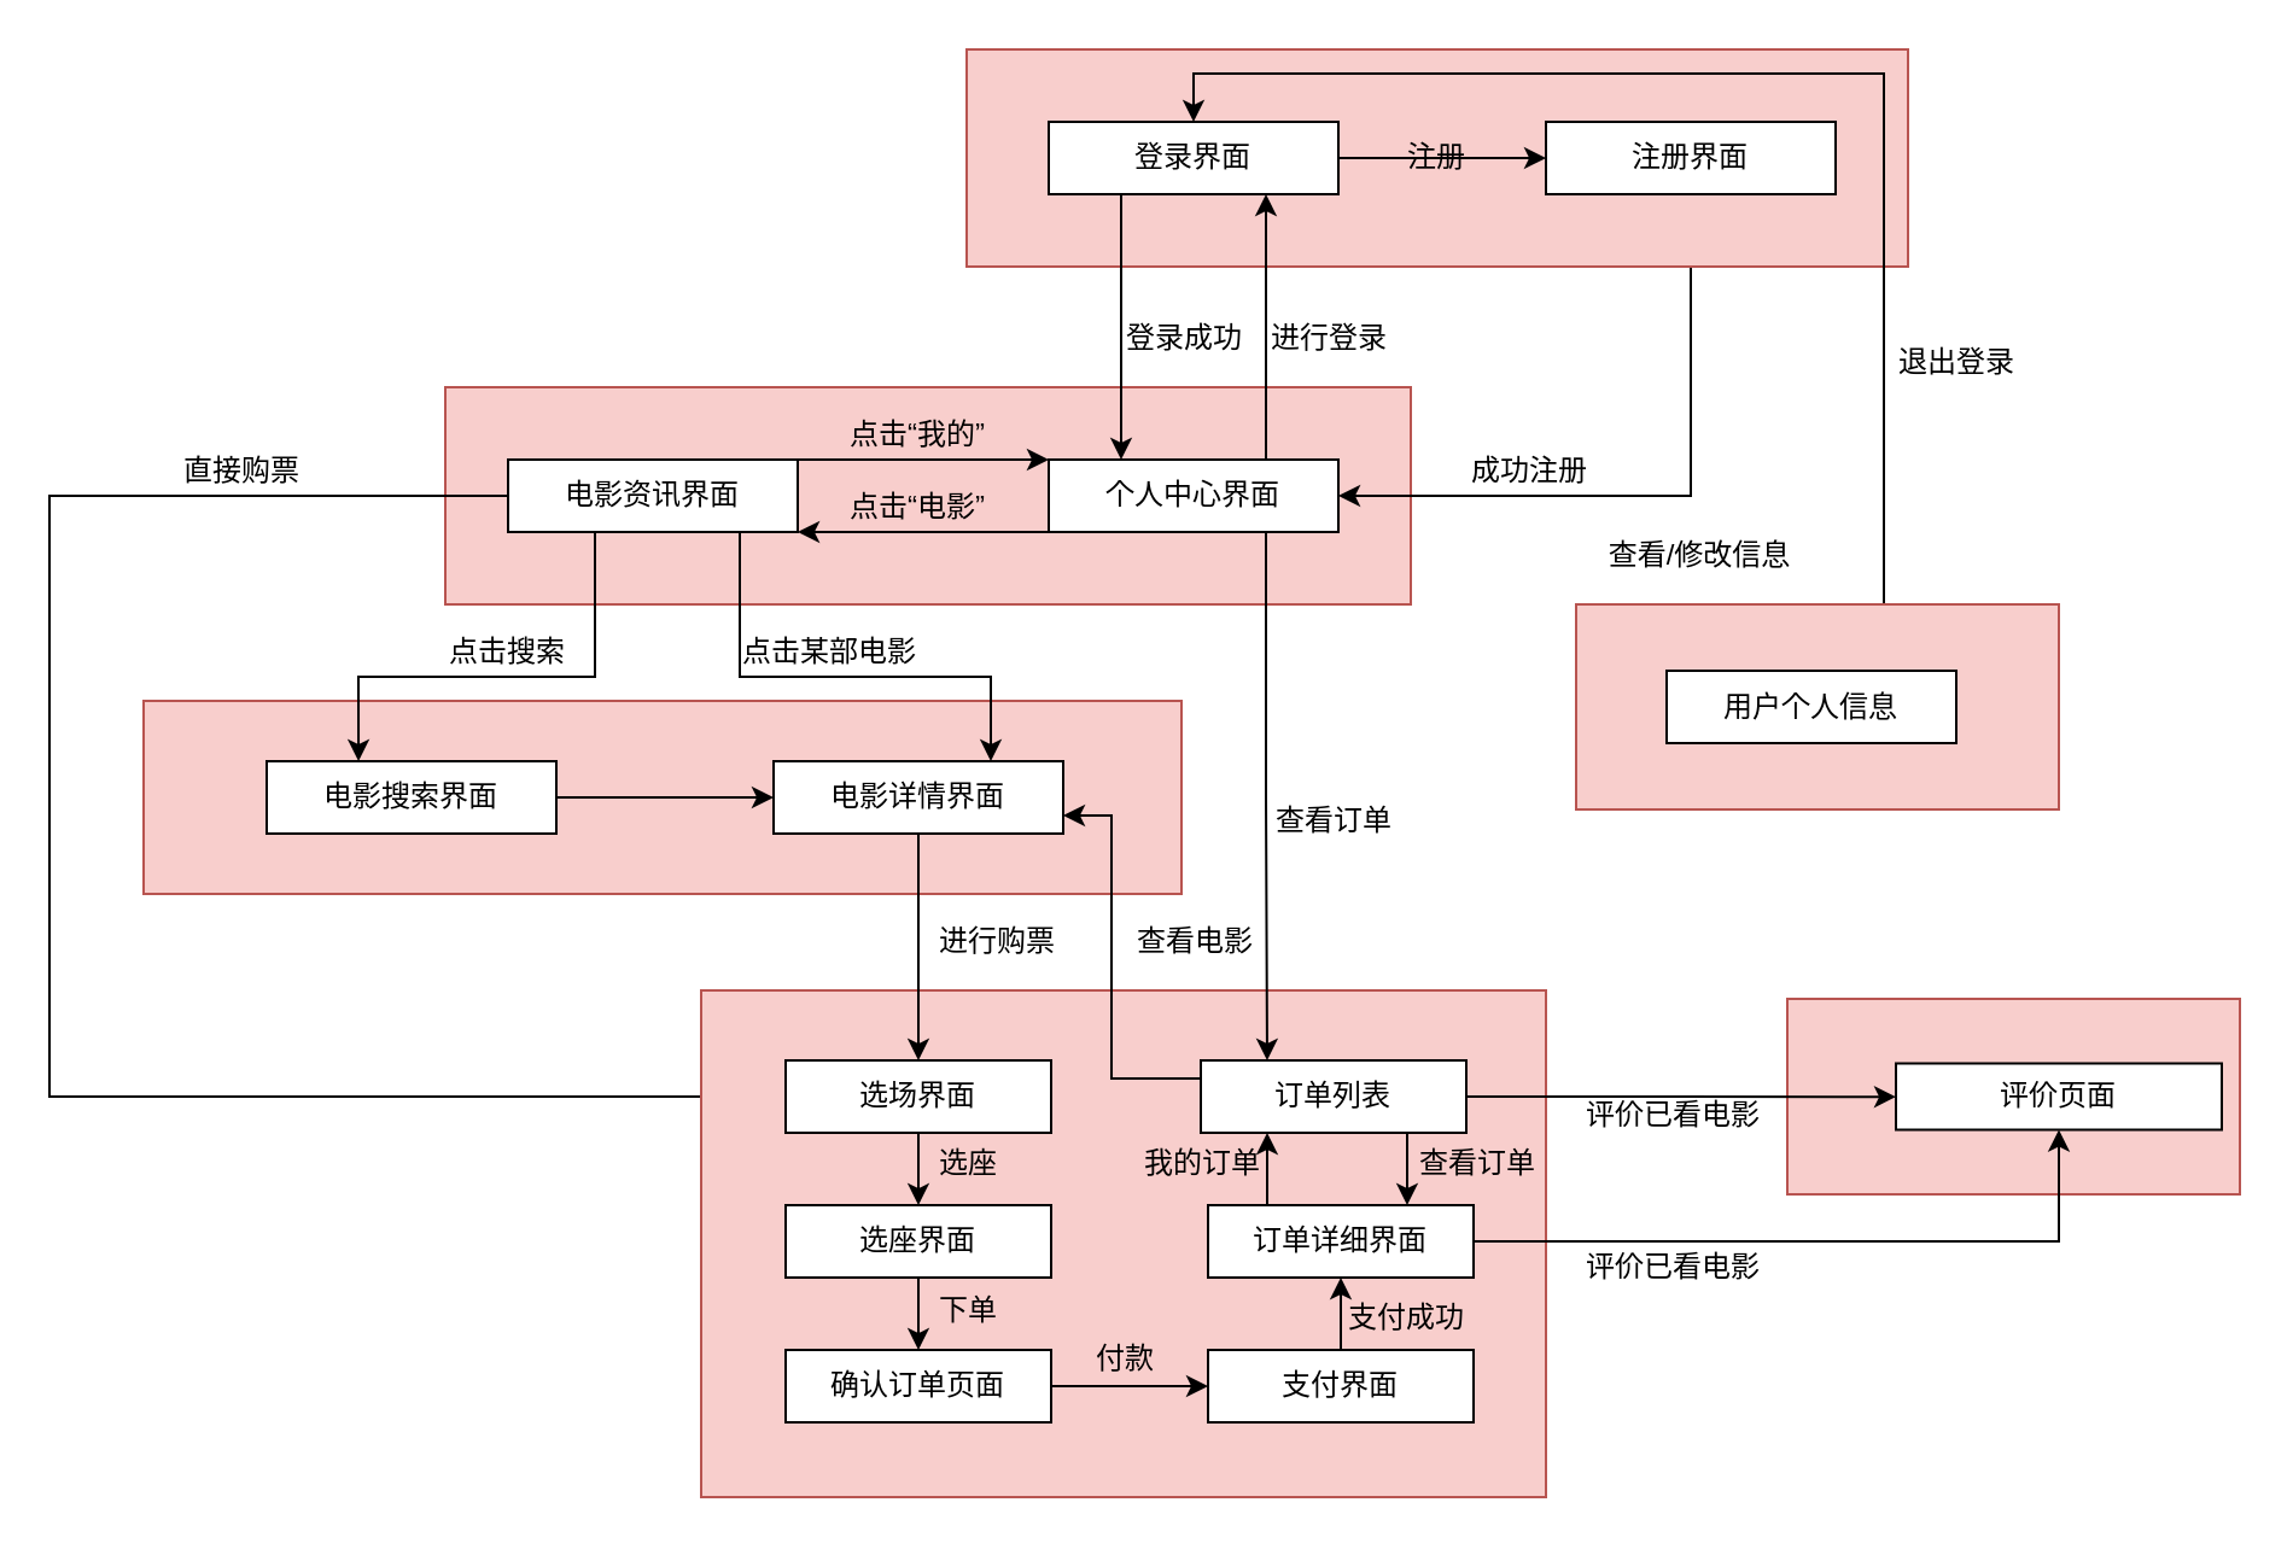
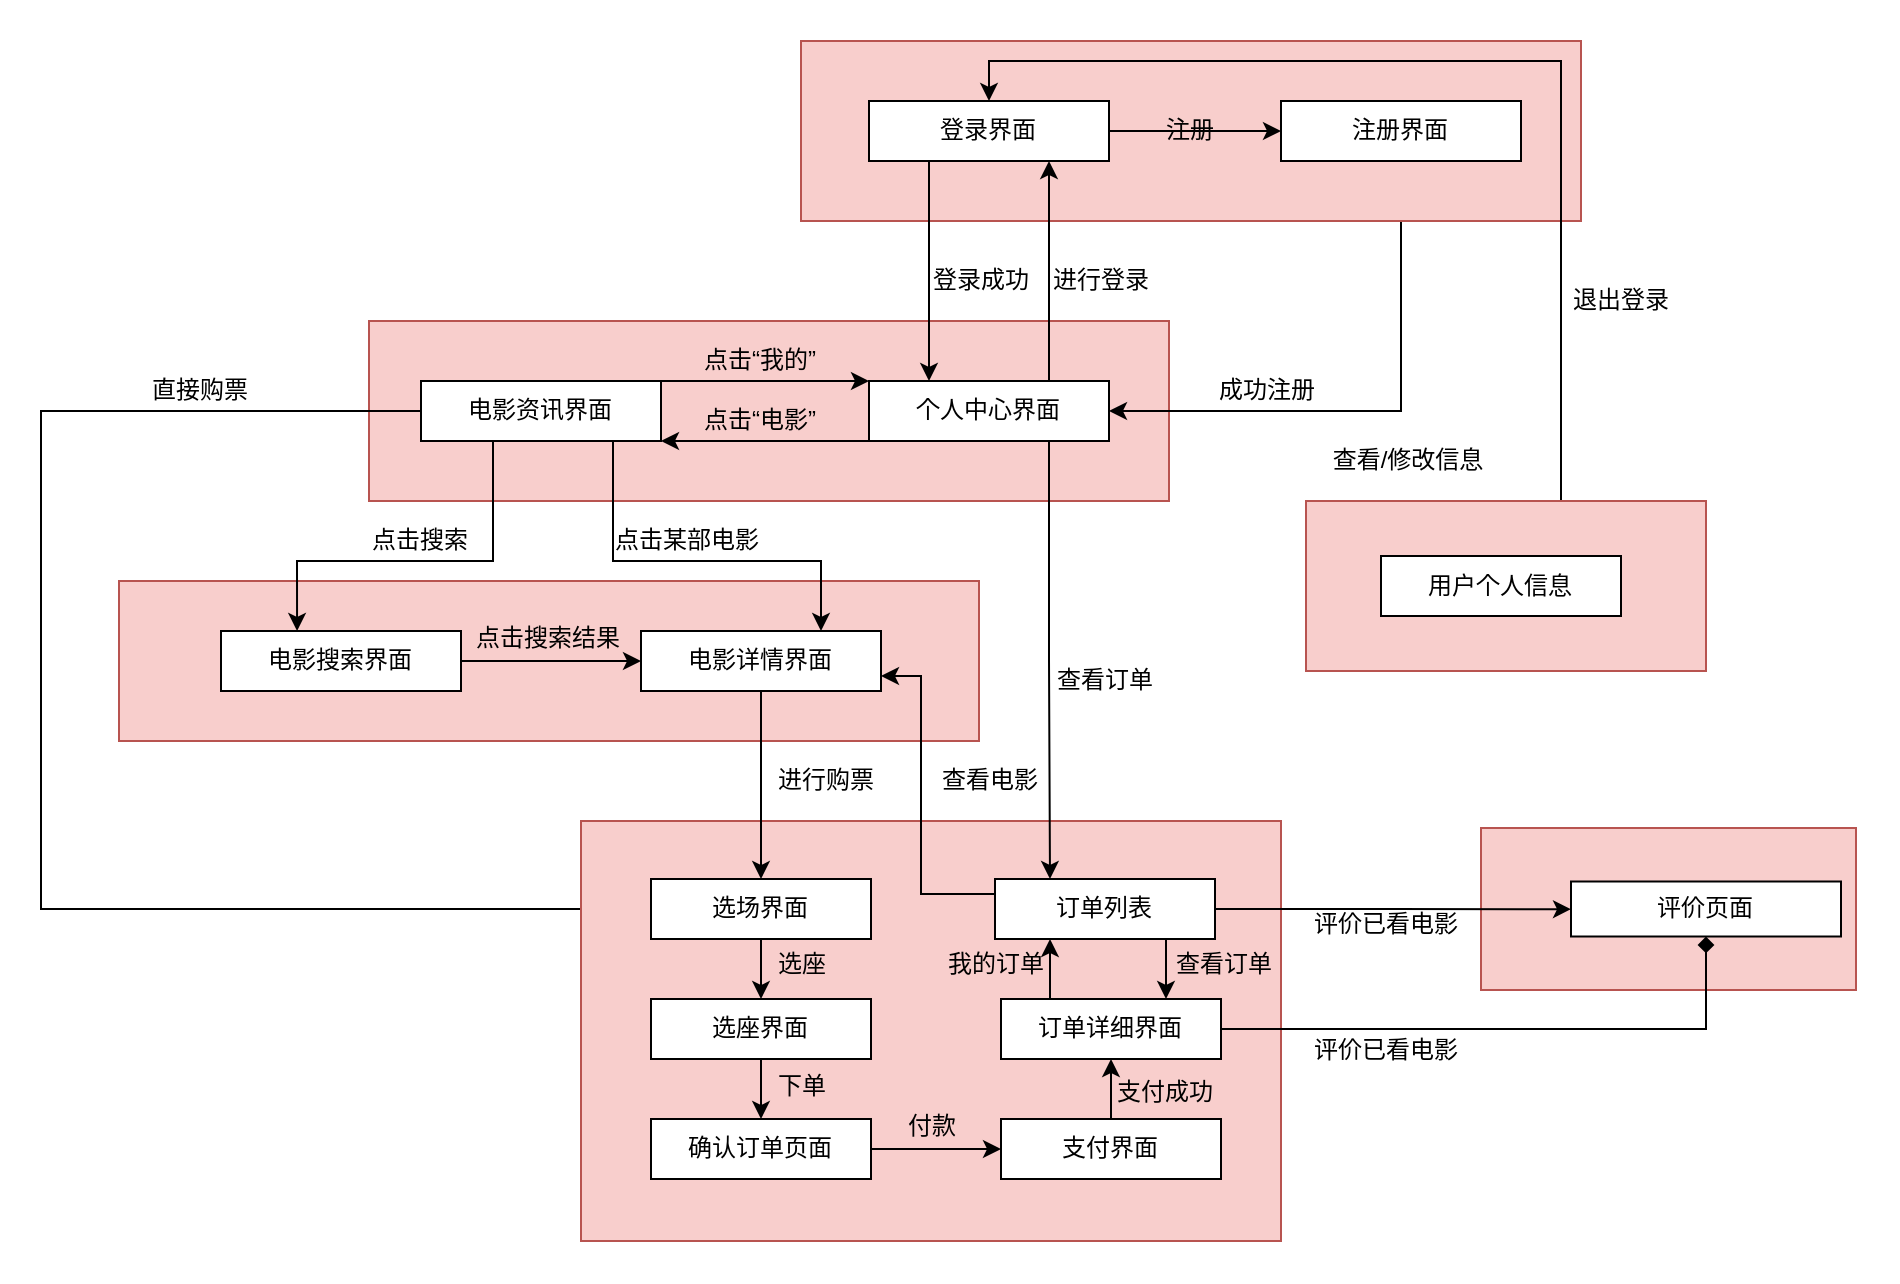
  <mxCell id="0" />
  <mxCell id="1" parent="0" />
  <mxCell id="2" value="" style="group" vertex="1" connectable="0" parent="1"><mxGeometry x="20" y="20" width="907.5" height="600" as="geometry" /></mxCell>
  <mxCell id="3" value="" style="rounded=0;whiteSpace=wrap;html=1;fillColor=#f8cecc;strokeColor=#b85450;" vertex="1" parent="2"><mxGeometry x="720" y="393.5" width="187.5" height="81" as="geometry" /></mxCell>
  <mxCell id="4" value="" style="rounded=0;whiteSpace=wrap;html=1;fillColor=#f8cecc;strokeColor=#b85450;" vertex="1" parent="2"><mxGeometry x="164" y="140" width="400" height="90" as="geometry" /></mxCell>
  <mxCell id="5" value="电影资讯界面" style="rounded=0;whiteSpace=wrap;html=1;" vertex="1" parent="2"><mxGeometry x="190" y="170" width="120" height="30" as="geometry" /></mxCell>
  <mxCell id="6" style="edgeStyle=orthogonalEdgeStyle;rounded=0;orthogonalLoop=1;jettySize=auto;html=1;exitX=0;exitY=1;exitDx=0;exitDy=0;entryX=1;entryY=1;entryDx=0;entryDy=0;" edge="1" parent="2" source="7" target="5"><mxGeometry relative="1" as="geometry"><Array as="points"><mxPoint x="390" y="200" /><mxPoint x="390" y="200" /></Array></mxGeometry></mxCell>
  <mxCell id="7" value="个人中心界面" style="rounded=0;whiteSpace=wrap;html=1;" vertex="1" parent="2"><mxGeometry x="414" y="170" width="120" height="30" as="geometry" /></mxCell>
  <mxCell id="8" style="edgeStyle=orthogonalEdgeStyle;rounded=0;orthogonalLoop=1;jettySize=auto;html=1;exitX=1;exitY=0;exitDx=0;exitDy=0;entryX=0;entryY=0;entryDx=0;entryDy=0;" edge="1" parent="2" source="5" target="7"><mxGeometry relative="1" as="geometry"><Array as="points"><mxPoint x="390" y="170" /><mxPoint x="390" y="170" /></Array></mxGeometry></mxCell>
  <mxCell id="9" value="点击“我的”" style="text;html=1;strokeColor=none;fillColor=none;align=center;verticalAlign=middle;whiteSpace=wrap;rounded=0;shadow=0;" vertex="1" parent="2"><mxGeometry x="325" y="150" width="70" height="20" as="geometry" /></mxCell>
  <mxCell id="10" value="点击“电影”" style="text;html=1;strokeColor=none;fillColor=none;align=center;verticalAlign=middle;whiteSpace=wrap;rounded=0;shadow=0;" vertex="1" parent="2"><mxGeometry x="330" y="180" width="60" height="20" as="geometry" /></mxCell>
  <mxCell id="11" value="点击某部电影" style="text;html=1;strokeColor=none;fillColor=none;align=center;verticalAlign=middle;whiteSpace=wrap;rounded=0;shadow=0;" vertex="1" parent="2"><mxGeometry x="286" y="240" width="75" height="20" as="geometry" /></mxCell>
  <mxCell id="12" value="点击搜索" style="text;html=1;strokeColor=none;fillColor=none;align=center;verticalAlign=middle;whiteSpace=wrap;rounded=0;shadow=0;" vertex="1" parent="2"><mxGeometry x="150" y="240" width="80" height="20" as="geometry" /></mxCell>
  <mxCell id="13" value="直接购票" style="text;html=1;strokeColor=none;fillColor=none;align=center;verticalAlign=middle;whiteSpace=wrap;rounded=0;shadow=0;" vertex="1" parent="2"><mxGeometry x="10" y="165" width="140" height="20" as="geometry" /></mxCell>
  <mxCell id="14" value="查看订单" style="text;html=1;strokeColor=none;fillColor=none;align=center;verticalAlign=middle;whiteSpace=wrap;rounded=0;shadow=0;" vertex="1" parent="2"><mxGeometry x="505" y="310" width="55" height="20" as="geometry" /></mxCell>
  <mxCell id="15" style="edgeStyle=orthogonalEdgeStyle;rounded=0;orthogonalLoop=1;jettySize=auto;html=1;exitX=0.5;exitY=1;exitDx=0;exitDy=0;entryX=1;entryY=0.5;entryDx=0;entryDy=0;" edge="1" parent="2" source="25" target="7"><mxGeometry relative="1" as="geometry" /></mxCell>
  <mxCell id="16" value="成功注册" style="text;html=1;strokeColor=none;fillColor=none;align=center;verticalAlign=middle;whiteSpace=wrap;rounded=0;shadow=0;" vertex="1" parent="2"><mxGeometry x="587" y="165" width="53" height="20" as="geometry" /></mxCell>
  <mxCell id="17" value="评价已看电影" style="text;html=1;strokeColor=none;fillColor=none;align=center;verticalAlign=middle;whiteSpace=wrap;rounded=0;shadow=0;" vertex="1" parent="2"><mxGeometry x="632.5" y="432" width="80" height="20" as="geometry" /></mxCell>
  <mxCell id="18" value="评价已看电影" style="text;html=1;strokeColor=none;fillColor=none;align=center;verticalAlign=middle;whiteSpace=wrap;rounded=0;shadow=0;" vertex="1" parent="2"><mxGeometry x="632.5" y="495" width="80" height="20" as="geometry" /></mxCell>
  <mxCell id="19" value="评价页面" style="rounded=0;whiteSpace=wrap;html=1;" vertex="1" parent="2"><mxGeometry x="765" y="420.253" width="135" height="27.5" as="geometry" /></mxCell>
  <mxCell id="20" value="查看/修改信息" style="text;html=1;strokeColor=none;fillColor=none;align=center;verticalAlign=middle;whiteSpace=wrap;rounded=0;shadow=0;" vertex="1" parent="2"><mxGeometry x="640" y="200" width="88" height="20" as="geometry" /></mxCell>
  <mxCell id="21" value="退出登录" style="text;html=1;strokeColor=none;fillColor=none;align=center;verticalAlign=middle;whiteSpace=wrap;rounded=0;shadow=0;" vertex="1" parent="2"><mxGeometry x="761" y="120" width="59" height="20" as="geometry" /></mxCell>
  <mxCell id="22" value="" style="group" vertex="1" connectable="0" parent="2"><mxGeometry x="380" width="390" height="130" as="geometry" /></mxCell>
  <mxCell id="23" value="注册" style="rounded=0;whiteSpace=wrap;html=1;shadow=0;fillColor=#f8cecc;strokeColor=#b85450;" vertex="1" parent="22"><mxGeometry width="390" height="90" as="geometry" /></mxCell>
  <mxCell id="24" value="登录界面" style="rounded=0;whiteSpace=wrap;html=1;" vertex="1" parent="22"><mxGeometry x="34" y="30" width="120" height="30" as="geometry" /></mxCell>
  <mxCell id="25" value="注册界面" style="rounded=0;whiteSpace=wrap;html=1;" vertex="1" parent="22"><mxGeometry x="240" y="30" width="120" height="30" as="geometry" /></mxCell>
  <mxCell id="26" style="edgeStyle=orthogonalEdgeStyle;rounded=0;orthogonalLoop=1;jettySize=auto;html=1;entryX=0;entryY=0.5;entryDx=0;entryDy=0;" edge="1" parent="22" source="24" target="25"><mxGeometry y="-10" as="geometry" /></mxCell>
  <mxCell id="27" value="登录成功" style="text;html=1;align=center;verticalAlign=middle;resizable=0;points=[];autosize=1;strokeColor=none;fillColor=none;" vertex="1" parent="22"><mxGeometry x="60" y="110" width="60" height="20" as="geometry" /></mxCell>
  <mxCell id="28" value="进行登录" style="text;html=1;align=center;verticalAlign=middle;resizable=0;points=[];autosize=1;strokeColor=none;fillColor=none;" vertex="1" parent="22"><mxGeometry x="120" y="110" width="60" height="20" as="geometry" /></mxCell>
  <mxCell id="29" style="edgeStyle=orthogonalEdgeStyle;rounded=0;orthogonalLoop=1;jettySize=auto;html=1;exitX=0.75;exitY=0;exitDx=0;exitDy=0;entryX=0.5;entryY=0;entryDx=0;entryDy=0;" edge="1" parent="2" source="32" target="24"><mxGeometry relative="1" as="geometry" /></mxCell>
  <mxCell id="30" value="" style="group" vertex="1" connectable="0" parent="2"><mxGeometry x="632.5" y="230" width="200" height="85" as="geometry" /></mxCell>
  <mxCell id="31" value="" style="rounded=0;whiteSpace=wrap;html=1;shadow=0;fillColor=#f8cecc;strokeColor=#b85450;" vertex="1" parent="30"><mxGeometry width="200" height="85" as="geometry" /></mxCell>
  <mxCell id="32" value="用户个人信息" style="rounded=0;whiteSpace=wrap;html=1;" vertex="1" parent="30"><mxGeometry x="37.5" y="27.5" width="120" height="30" as="geometry" /></mxCell>
  <mxCell id="33" value="" style="group" vertex="1" connectable="0" parent="2"><mxGeometry x="39" y="270" width="430" height="80" as="geometry" /></mxCell>
  <mxCell id="34" value="" style="rounded=0;whiteSpace=wrap;html=1;fillColor=#f8cecc;strokeColor=#b85450;" vertex="1" parent="33"><mxGeometry width="430" height="80" as="geometry" /></mxCell>
  <mxCell id="35" value="电影搜索界面" style="rounded=0;whiteSpace=wrap;html=1;" vertex="1" parent="33"><mxGeometry x="51" y="25" width="120" height="30" as="geometry" /></mxCell>
  <mxCell id="36" value="电影详情界面" style="rounded=0;whiteSpace=wrap;html=1;" vertex="1" parent="33"><mxGeometry x="261" y="25" width="120" height="30" as="geometry" /></mxCell>
  <mxCell id="37" style="edgeStyle=orthogonalEdgeStyle;rounded=0;orthogonalLoop=1;jettySize=auto;html=1;exitX=1;exitY=0.5;exitDx=0;exitDy=0;" edge="1" parent="33" source="35" target="36"><mxGeometry relative="1" as="geometry" /></mxCell>
+ <mxCell id="38" value="点击搜索结果" style="text;html=1;strokeColor=none;fillColor=none;align=center;verticalAlign=middle;whiteSpace=wrap;rounded=0;shadow=0;" vertex="1" parent="33"><mxGeometry x="175" y="19" width="80" height="20" as="geometry" /></mxCell>
  <mxCell id="39" style="edgeStyle=orthogonalEdgeStyle;rounded=0;orthogonalLoop=1;jettySize=auto;html=1;exitX=0.75;exitY=1;exitDx=0;exitDy=0;entryX=0.75;entryY=0;entryDx=0;entryDy=0;" edge="1" parent="2" source="5" target="36"><mxGeometry relative="1" as="geometry"><Array as="points"><mxPoint x="286" y="200" /><mxPoint x="286" y="260" /><mxPoint x="390" y="260" /></Array></mxGeometry></mxCell>
  <mxCell id="40" style="edgeStyle=orthogonalEdgeStyle;rounded=0;orthogonalLoop=1;jettySize=auto;html=1;exitX=0.25;exitY=1;exitDx=0;exitDy=0;entryX=0.317;entryY=0;entryDx=0;entryDy=0;entryPerimeter=0;" edge="1" parent="2" source="5" target="35"><mxGeometry relative="1" as="geometry"><Array as="points"><mxPoint x="226" y="200" /><mxPoint x="226" y="260" /><mxPoint x="128" y="260" /></Array></mxGeometry></mxCell>
  <mxCell id="41" style="edgeStyle=orthogonalEdgeStyle;rounded=0;orthogonalLoop=1;jettySize=auto;html=1;entryX=0;entryY=0.5;entryDx=0;entryDy=0;" edge="1" parent="2" source="5" target="53"><mxGeometry relative="1" as="geometry"><Array as="points"><mxPoint y="185" /><mxPoint y="434" /></Array></mxGeometry></mxCell>
  <mxCell id="42" value="" style="group;fillColor=#f8cecc;strokeColor=#b85450;container=0;" vertex="1" connectable="0" parent="2"><mxGeometry x="270" y="390" width="350" height="210" as="geometry" /></mxCell>
  <mxCell id="43" value="进行购票" style="text;html=1;strokeColor=none;fillColor=none;align=center;verticalAlign=middle;whiteSpace=wrap;rounded=0;shadow=0;" vertex="1" parent="2"><mxGeometry x="364" y="360" width="58" height="20" as="geometry" /></mxCell>
  <mxCell id="44" value="查看电影" style="text;html=1;strokeColor=none;fillColor=none;align=center;verticalAlign=middle;whiteSpace=wrap;rounded=0;shadow=0;" vertex="1" parent="2"><mxGeometry x="445" y="360" width="60" height="20" as="geometry" /></mxCell>
  <mxCell id="45" value="选座界面" style="rounded=0;whiteSpace=wrap;html=1;" vertex="1" parent="2"><mxGeometry x="305" y="479" width="110" height="30" as="geometry" /></mxCell>
  <mxCell id="46" value="确认订单页面" style="rounded=0;whiteSpace=wrap;html=1;" vertex="1" parent="2"><mxGeometry x="305" y="539" width="110" height="30" as="geometry" /></mxCell>
  <mxCell id="47" value="" style="edgeStyle=orthogonalEdgeStyle;rounded=0;orthogonalLoop=1;jettySize=auto;html=1;" edge="1" parent="2" source="45" target="46"><mxGeometry x="230" y="384" as="geometry" /></mxCell>
  <mxCell id="48" value="订单详细界面" style="rounded=0;whiteSpace=wrap;html=1;" vertex="1" parent="2"><mxGeometry x="480" y="479" width="110" height="30" as="geometry" /></mxCell>
  <mxCell id="49" style="edgeStyle=orthogonalEdgeStyle;rounded=0;orthogonalLoop=1;jettySize=auto;html=1;exitX=0.5;exitY=0;exitDx=0;exitDy=0;entryX=0.5;entryY=1;entryDx=0;entryDy=0;" edge="1" parent="2" source="50" target="48"><mxGeometry x="230" y="384" as="geometry" /></mxCell>
  <mxCell id="50" value="支付界面" style="rounded=0;whiteSpace=wrap;html=1;" vertex="1" parent="2"><mxGeometry x="480" y="539" width="110" height="30" as="geometry" /></mxCell>
  <mxCell id="51" style="edgeStyle=orthogonalEdgeStyle;rounded=0;orthogonalLoop=1;jettySize=auto;html=1;exitX=1;exitY=0.5;exitDx=0;exitDy=0;entryX=0;entryY=0.5;entryDx=0;entryDy=0;" edge="1" parent="2" source="46" target="50"><mxGeometry x="230" y="384" as="geometry" /></mxCell>
  <mxCell id="52" style="edgeStyle=orthogonalEdgeStyle;rounded=0;orthogonalLoop=1;jettySize=auto;html=1;exitX=0.5;exitY=1;exitDx=0;exitDy=0;entryX=0.5;entryY=0;entryDx=0;entryDy=0;" edge="1" parent="2" source="53" target="45"><mxGeometry x="230" y="384" as="geometry" /></mxCell>
  <mxCell id="53" value="选场界面" style="rounded=0;whiteSpace=wrap;html=1;" vertex="1" parent="2"><mxGeometry x="305" y="419" width="110" height="30" as="geometry" /></mxCell>
  <mxCell id="54" style="edgeStyle=orthogonalEdgeStyle;rounded=0;orthogonalLoop=1;jettySize=auto;html=1;exitX=0.75;exitY=1;exitDx=0;exitDy=0;entryX=0.75;entryY=0;entryDx=0;entryDy=0;" edge="1" parent="2" source="55" target="48"><mxGeometry x="230" y="384" as="geometry" /></mxCell>
  <mxCell id="55" value="订单列表" style="rounded=0;whiteSpace=wrap;html=1;" vertex="1" parent="2"><mxGeometry x="477" y="419" width="110" height="30" as="geometry" /></mxCell>
  <mxCell id="56" style="edgeStyle=orthogonalEdgeStyle;rounded=0;orthogonalLoop=1;jettySize=auto;html=1;exitX=0.25;exitY=0;exitDx=0;exitDy=0;entryX=0.25;entryY=1;entryDx=0;entryDy=0;" edge="1" parent="2" source="48" target="55"><mxGeometry x="230" y="384" as="geometry" /></mxCell>
  <mxCell id="57" value="选座" style="text;html=1;strokeColor=none;fillColor=none;align=center;verticalAlign=middle;whiteSpace=wrap;rounded=0;shadow=0;" vertex="1" parent="2"><mxGeometry x="361" y="452" width="40" height="20" as="geometry" /></mxCell>
  <mxCell id="58" value="下单" style="text;html=1;strokeColor=none;fillColor=none;align=center;verticalAlign=middle;whiteSpace=wrap;rounded=0;shadow=0;" vertex="1" parent="2"><mxGeometry x="361" y="513" width="40" height="20" as="geometry" /></mxCell>
  <mxCell id="59" value="付款" style="text;html=1;strokeColor=none;fillColor=none;align=center;verticalAlign=middle;whiteSpace=wrap;rounded=0;shadow=0;" vertex="1" parent="2"><mxGeometry x="426" y="533" width="40" height="20" as="geometry" /></mxCell>
  <mxCell id="60" value="我的订单" style="text;html=1;strokeColor=none;fillColor=none;align=center;verticalAlign=middle;whiteSpace=wrap;rounded=0;shadow=0;" vertex="1" parent="2"><mxGeometry x="450" y="452" width="56" height="20" as="geometry" /></mxCell>
  <mxCell id="61" value="查看订单" style="text;html=1;strokeColor=none;fillColor=none;align=center;verticalAlign=middle;whiteSpace=wrap;rounded=0;shadow=0;" vertex="1" parent="2"><mxGeometry x="564" y="452" width="56" height="20" as="geometry" /></mxCell>
  <mxCell id="62" value="支付成功" style="text;html=1;strokeColor=none;fillColor=none;align=center;verticalAlign=middle;whiteSpace=wrap;rounded=0;shadow=0;" vertex="1" parent="2"><mxGeometry x="535" y="516" width="55" height="20" as="geometry" /></mxCell>
  <mxCell id="63" style="edgeStyle=orthogonalEdgeStyle;rounded=0;orthogonalLoop=1;jettySize=auto;html=1;exitX=0.75;exitY=1;exitDx=0;exitDy=0;entryX=0.25;entryY=0;entryDx=0;entryDy=0;" edge="1" parent="2" source="7" target="55"><mxGeometry relative="1" as="geometry" /></mxCell>
  <mxCell id="64" style="edgeStyle=orthogonalEdgeStyle;rounded=0;orthogonalLoop=1;jettySize=auto;html=1;exitX=0.5;exitY=1;exitDx=0;exitDy=0;entryX=0.5;entryY=0;entryDx=0;entryDy=0;" edge="1" parent="2" source="36" target="53"><mxGeometry relative="1" as="geometry" /></mxCell>
  <mxCell id="65" style="edgeStyle=orthogonalEdgeStyle;rounded=0;orthogonalLoop=1;jettySize=auto;html=1;exitX=0;exitY=0.25;exitDx=0;exitDy=0;entryX=1;entryY=0.75;entryDx=0;entryDy=0;" edge="1" parent="2" source="55" target="36"><mxGeometry relative="1" as="geometry"><Array as="points"><mxPoint x="440" y="427" /><mxPoint x="440" y="318" /></Array></mxGeometry></mxCell>
  <mxCell id="66" style="edgeStyle=orthogonalEdgeStyle;rounded=0;orthogonalLoop=1;jettySize=auto;html=1;exitX=1;exitY=0.5;exitDx=0;exitDy=0;" edge="1" parent="2" source="55" target="19"><mxGeometry relative="1" as="geometry" /></mxCell>
- <mxCell id="67" style="edgeStyle=orthogonalEdgeStyle;rounded=0;orthogonalLoop=1;jettySize=auto;html=1;exitX=1;exitY=0.5;exitDx=0;exitDy=0;entryX=0.5;entryY=1;entryDx=0;entryDy=0;" edge="1" parent="2" source="48" target="19"><mxGeometry relative="1" as="geometry" /></mxCell>
+ <mxCell id="67" style="edgeStyle=orthogonalEdgeStyle;rounded=0;orthogonalLoop=1;jettySize=auto;html=1;exitX=1;exitY=0.5;exitDx=0;exitDy=0;entryX=0.5;entryY=1;entryDx=0;entryDy=0;endArrow=diamond;" edge="1" parent="2" source="48" target="19"><mxGeometry relative="1" as="geometry" /></mxCell>
  <mxCell id="68" style="edgeStyle=orthogonalEdgeStyle;rounded=0;orthogonalLoop=1;jettySize=auto;html=1;exitX=0.75;exitY=0;exitDx=0;exitDy=0;entryX=0.75;entryY=1;entryDx=0;entryDy=0;" edge="1" parent="2" source="7" target="24"><mxGeometry relative="1" as="geometry" /></mxCell>
  <mxCell id="69" style="edgeStyle=orthogonalEdgeStyle;rounded=0;orthogonalLoop=1;jettySize=auto;html=1;exitX=0.25;exitY=1;exitDx=0;exitDy=0;entryX=0.25;entryY=0;entryDx=0;entryDy=0;" edge="1" parent="2" source="24" target="7"><mxGeometry relative="1" as="geometry" /></mxCell>
